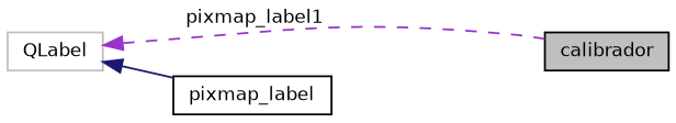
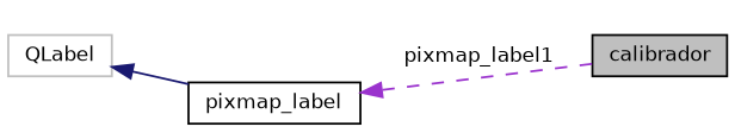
  digraph {
    rankdir=LR
    node [color=black fillcolor=white fontname=Helvetica fontsize=10 shape=record style=filled]
    edge [dir=back fontname=Helvetica fontsize=10 labelfontname=Helvetica labelfontsize=10]
    n1 [fillcolor=grey75 fontcolor=black height=0.2 label=calibrador width=0.4]
    n2 [height=0.2 label=pixmap_label width=0.4]
    n3 [color=grey75 height=0.2 label=QLabel width=0.4]
-   n3 -> n1 [color=darkorchid3 label=" pixmap_label1" style=dashed]
+   n2 -> n1 [color=darkorchid3 label=" pixmap_label1" style=dashed]
    n3 -> n2 [color=midnightblue style=solid]
  }
